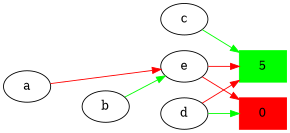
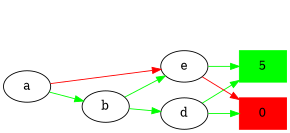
  digraph {
    rankdir=LR
    edge [color=green]
    n1 [color=green label=5 shape=box style=filled]
    0 [color=red shape=box style=filled]
    d
    e
    b
-   c
    a
-   d -> n1 [color=red]
+   d -> n1
    d -> 0
-   e -> n1 [color=red]
+   e -> n1
    e -> 0 [color=red]
+   b -> d
    b -> e
-   c -> n1
    a -> e [color=red]
+   a -> b
  }
